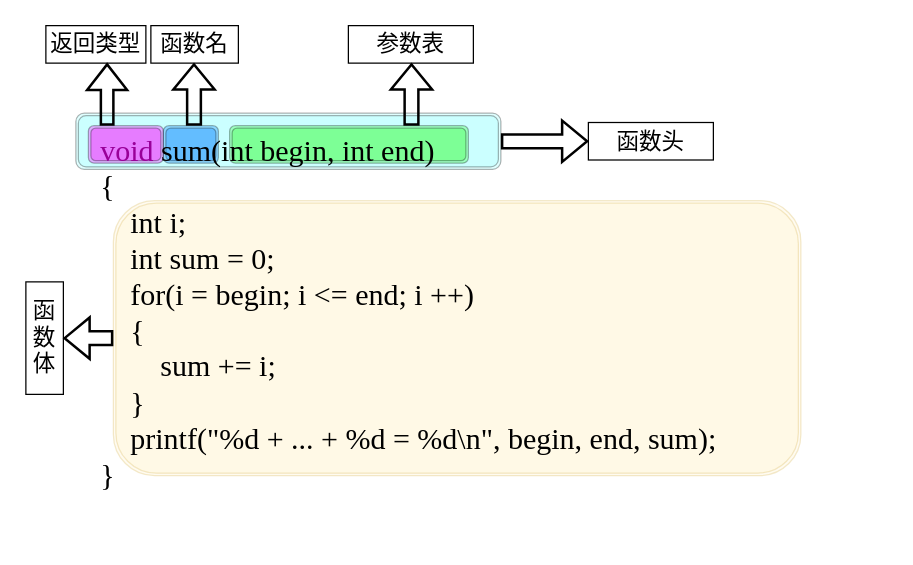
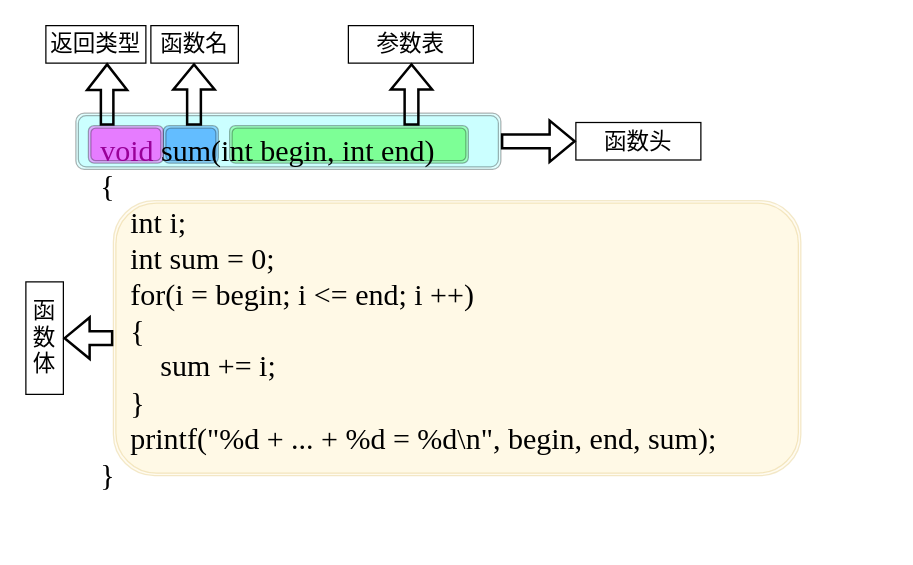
  <mxCell id="0" />
  <mxCell id="1" parent="0" />
  <mxCell id="2" value="" style="shape=ext;double=1;rounded=1;whiteSpace=wrap;html=1;fillColor=#99FFFF;opacity=30;" parent="1" vertex="1"><mxGeometry x="60" y="90" width="340" height="45" as="geometry" /></mxCell>
  <mxCell id="3" value="" style="shape=ext;double=1;rounded=1;whiteSpace=wrap;html=1;fillColor=#FF00FF;opacity=30;" parent="1" vertex="1"><mxGeometry x="70" y="100" width="60" height="30" as="geometry" /></mxCell>
  <mxCell id="4" value="" style="shape=ext;double=1;rounded=1;whiteSpace=wrap;html=1;fillColor=#007FFF;opacity=30;" parent="1" vertex="1"><mxGeometry x="130" y="100" width="44" height="30" as="geometry" /></mxCell>
  <mxCell id="5" value="" style="shape=ext;double=1;rounded=1;whiteSpace=wrap;html=1;fillColor=#33FF33;opacity=30;" parent="1" vertex="1"><mxGeometry x="183" y="100" width="191" height="30" as="geometry" /></mxCell>
  <mxCell id="6" value="" style="shape=ext;double=1;rounded=1;whiteSpace=wrap;html=1;fillColor=#fff2cc;opacity=30;strokeColor=#d6b656;" parent="1" vertex="1"><mxGeometry x="90" y="160" width="550" height="220" as="geometry" /></mxCell>
  <mxCell id="7" value="" style="shape=flexArrow;endArrow=classic;html=1;rounded=0;fillColor=none;strokeWidth=2;width=9;endSize=6.19;exitX=0.25;exitY=0;exitDx=0;exitDy=0;" parent="1" source="3" edge="1"><mxGeometry width="50" height="50" relative="1" as="geometry"><mxPoint x="100" y="100" as="sourcePoint" /><mxPoint x="85" y="50" as="targetPoint" /></mxGeometry></mxCell>
  <mxCell id="8" value="" style="shape=flexArrow;endArrow=classic;html=1;rounded=0;fillColor=none;strokeWidth=2;" parent="1" edge="1"><mxGeometry width="50" height="50" relative="1" as="geometry"><mxPoint x="154.5" y="100" as="sourcePoint" /><mxPoint x="154.5" y="50" as="targetPoint" /></mxGeometry></mxCell>
  <mxCell id="9" value="" style="shape=flexArrow;endArrow=classic;html=1;rounded=0;fillColor=none;strokeWidth=2;" parent="1" edge="1"><mxGeometry width="50" height="50" relative="1" as="geometry"><mxPoint x="328.5" y="100" as="sourcePoint" /><mxPoint x="328.5" y="50" as="targetPoint" /></mxGeometry></mxCell>
  <mxCell id="10" value="&lt;font style=&quot;font-size: 18px;&quot; face=&quot;Comic Sans MS&quot;&gt;返回类型&lt;/font&gt;" style="text;html=1;strokeColor=default;fillColor=none;align=center;verticalAlign=middle;whiteSpace=wrap;rounded=0;" parent="1" vertex="1"><mxGeometry x="36" y="20" width="80" height="30" as="geometry" /></mxCell>
  <mxCell id="11" value="&lt;font style=&quot;font-size: 18px;&quot; face=&quot;Comic Sans MS&quot;&gt;函数名&lt;/font&gt;" style="text;html=1;strokeColor=default;fillColor=none;align=center;verticalAlign=middle;whiteSpace=wrap;rounded=0;" parent="1" vertex="1"><mxGeometry x="120" y="20" width="70" height="30" as="geometry" /></mxCell>
  <mxCell id="12" value="&lt;font style=&quot;font-size: 18px;&quot; face=&quot;Comic Sans MS&quot;&gt;参数表&lt;/font&gt;" style="text;html=1;strokeColor=default;fillColor=none;align=center;verticalAlign=middle;whiteSpace=wrap;rounded=0;" parent="1" vertex="1"><mxGeometry x="278" y="20" width="100" height="30" as="geometry" /></mxCell>
  <mxCell id="13" value="" style="shape=flexArrow;endArrow=classic;html=1;rounded=0;fillColor=none;strokeWidth=2;exitX=1;exitY=0.5;exitDx=0;exitDy=0;entryX=0;entryY=0.5;entryDx=0;entryDy=0;" parent="1" source="2" target="14" edge="1"><mxGeometry width="50" height="50" relative="1" as="geometry"><mxPoint x="410" y="130" as="sourcePoint" /><mxPoint x="441" y="115" as="targetPoint" /></mxGeometry></mxCell>
- <mxCell id="14" value="&lt;font style=&quot;font-size: 18px;&quot; face=&quot;Comic Sans MS&quot;&gt;函数头&lt;/font&gt;" style="text;html=1;strokeColor=default;fillColor=none;align=center;verticalAlign=middle;whiteSpace=wrap;rounded=0;" parent="1" vertex="1"><mxGeometry x="470" y="97.5" width="100" height="30" as="geometry" /></mxCell>
+ <mxCell id="14" value="&lt;font style=&quot;font-size: 18px;&quot; face=&quot;Comic Sans MS&quot;&gt;函数头&lt;/font&gt;" style="text;html=1;strokeColor=default;fillColor=none;align=center;verticalAlign=middle;whiteSpace=wrap;rounded=0;" parent="1" vertex="1"><mxGeometry x="460" y="97.5" width="100" height="30" as="geometry" /></mxCell>
  <mxCell id="15" value="" style="shape=flexArrow;endArrow=classic;html=1;rounded=0;fillColor=none;strokeWidth=2;exitX=0;exitY=0.5;exitDx=0;exitDy=0;" parent="1" source="6" edge="1"><mxGeometry width="50" height="50" relative="1" as="geometry"><mxPoint x="410" y="125" as="sourcePoint" /><mxPoint x="50" y="270" as="targetPoint" /></mxGeometry></mxCell>
  <mxCell id="16" value="&lt;font style=&quot;font-size: 18px;&quot; face=&quot;Comic Sans MS&quot;&gt;函数体&lt;/font&gt;" style="text;html=1;strokeColor=default;fillColor=none;align=center;verticalAlign=middle;whiteSpace=wrap;rounded=0;" parent="1" vertex="1"><mxGeometry x="20" y="225" width="30" height="90" as="geometry" /></mxCell>
  <mxCell id="17" value="&lt;div style=&quot;font-size: 24px;&quot;&gt;&lt;font face=&quot;Comic Sans MS&quot; style=&quot;font-size: 24px;&quot;&gt;&lt;font color=&quot;#990099&quot;&gt;void&lt;/font&gt; sum(int begin, int end)&lt;/font&gt;&lt;/div&gt;&lt;div style=&quot;font-size: 24px;&quot;&gt;&lt;font face=&quot;Comic Sans MS&quot; style=&quot;font-size: 24px;&quot;&gt;{&lt;/font&gt;&lt;/div&gt;&lt;div style=&quot;font-size: 24px;&quot;&gt;&lt;font face=&quot;xACl1y8IwL1d1qaUPaY2&quot; style=&quot;font-size: 24px;&quot;&gt;&amp;nbsp; &amp;nbsp; &lt;/font&gt;&lt;font face=&quot;Comic Sans MS&quot; style=&quot;font-size: 24px;&quot;&gt;int i;&lt;span style=&quot;&quot;&gt;&lt;/span&gt;&lt;/font&gt;&lt;/div&gt;&lt;div style=&quot;font-size: 24px;&quot;&gt;&lt;font style=&quot;font-size: 24px;&quot;&gt;&lt;span style=&quot;white-space: pre;&quot;&gt;&lt;font face=&quot;CrxjSpKiX8y0JePpM5ks&quot;&gt;&amp;nbsp;&amp;nbsp;&amp;nbsp;&lt;/font&gt;&lt;font face=&quot;Comic Sans MS&quot;&gt;&amp;nbsp;&lt;/font&gt;&lt;/span&gt;&lt;font face=&quot;Comic Sans MS&quot;&gt;i&lt;/font&gt;&lt;font face=&quot;Comic Sans MS&quot;&gt;nt sum = 0;&lt;/font&gt;&lt;/font&gt;&lt;/div&gt;&lt;div style=&quot;font-size: 24px;&quot;&gt;&lt;span style=&quot;&quot;&gt;&lt;font style=&quot;font-size: 24px;&quot;&gt;&lt;span style=&quot;white-space: pre;&quot;&gt;&lt;font face=&quot;CrxjSpKiX8y0JePpM5ks&quot;&gt;&amp;nbsp;&amp;nbsp;&amp;nbsp;&lt;/font&gt;&lt;font face=&quot;Comic Sans MS&quot;&gt;&amp;nbsp;&lt;/font&gt;&lt;/span&gt;&lt;font face=&quot;Comic Sans MS&quot;&gt;for(i = begin; i &amp;lt;= end; i ++)&lt;/font&gt;&lt;/font&gt;&lt;/span&gt;&lt;/div&gt;&lt;div style=&quot;font-size: 24px;&quot;&gt;&lt;span style=&quot;&quot;&gt;&lt;font style=&quot;font-size: 24px;&quot;&gt;&lt;span style=&quot;font-family: CrxjSpKiX8y0JePpM5ks;&quot;&gt;&lt;span style=&quot;white-space: pre;&quot;&gt;&amp;nbsp;&amp;nbsp;&amp;nbsp;&amp;nbsp;&lt;/span&gt;&lt;/span&gt;&lt;font face=&quot;Comic Sans MS&quot;&gt;{&lt;/font&gt;&lt;/font&gt;&lt;/span&gt;&lt;/div&gt;&lt;div style=&quot;font-size: 24px;&quot;&gt;&lt;span style=&quot;&quot;&gt;&lt;font style=&quot;font-size: 24px;&quot;&gt;&lt;span style=&quot;font-family: CrxjSpKiX8y0JePpM5ks; white-space: pre;&quot;&gt;&amp;nbsp;&amp;nbsp;&amp;nbsp;&amp;nbsp;&lt;/span&gt;&lt;span style=&quot;white-space: pre;&quot;&gt;&lt;font face=&quot;CrxjSpKiX8y0JePpM5ks&quot;&gt;&amp;nbsp;&amp;nbsp;&lt;/font&gt;&lt;font face=&quot;Comic Sans MS&quot;&gt;&amp;nbsp;&amp;nbsp;&lt;/font&gt;&lt;/span&gt;&lt;font face=&quot;Comic Sans MS&quot;&gt;sum += i;&lt;/font&gt;&lt;/font&gt;&lt;/span&gt;&lt;/div&gt;&lt;div style=&quot;font-size: 24px;&quot;&gt;&lt;span style=&quot;&quot;&gt;&lt;font style=&quot;font-size: 24px;&quot;&gt;&lt;span style=&quot;font-family: CrxjSpKiX8y0JePpM5ks;&quot;&gt;&lt;span style=&quot;white-space: pre;&quot;&gt;&amp;nbsp;&amp;nbsp;&amp;nbsp;&amp;nbsp;&lt;/span&gt;&lt;/span&gt;&lt;font face=&quot;Comic Sans MS&quot;&gt;}&lt;/font&gt;&lt;/font&gt;&lt;/span&gt;&lt;/div&gt;&lt;div style=&quot;font-size: 24px;&quot;&gt;&lt;span style=&quot;&quot;&gt;&lt;font style=&quot;font-size: 24px;&quot;&gt;&lt;span style=&quot;font-family: CrxjSpKiX8y0JePpM5ks;&quot;&gt;&lt;span style=&quot;white-space: pre;&quot;&gt;&amp;nbsp;&amp;nbsp;&amp;nbsp;&amp;nbsp;&lt;/span&gt;&lt;/span&gt;&lt;font face=&quot;Comic Sans MS&quot;&gt;printf(&quot;%d + ... + %d = %d\n&quot;, begin, end, sum);&lt;/font&gt;&lt;/font&gt;&lt;/span&gt;&lt;/div&gt;&lt;div style=&quot;font-size: 24px;&quot;&gt;&lt;font face=&quot;CrxjSpKiX8y0JePpM5ks&quot; style=&quot;font-size: 24px;&quot;&gt;}&lt;/font&gt;&lt;/div&gt;" style="text;html=1;strokeColor=none;fillColor=none;align=left;verticalAlign=middle;whiteSpace=wrap;rounded=0;" parent="1" vertex="1"><mxGeometry x="78" y="70" width="630" height="360" as="geometry" /></mxCell>
